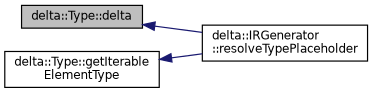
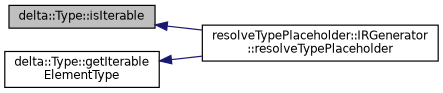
  digraph {
    rankdir=LR
    node [color=black fillcolor=white fontname=Helvetica fontsize=10 shape=record style=filled]
    edge [color=midnightblue dir=back fontname=Helvetica fontsize=10 labelfontname=Helvetica labelfontsize=10 style=solid]
-   n1 [fillcolor=grey75 fontcolor=black height=0.2 label="delta::Type::delta" width=0.4]
-   n2 [height=0.2 label="delta::IRGenerator\l::resolveTypePlaceholder" width=0.4]
+   n1 [fillcolor=grey75 fontcolor=black height=0.2 label="delta::Type::isIterable" width=0.4]
+   n2 [height=0.2 label="resolveTypePlaceholder::IRGenerator\l::resolveTypePlaceholder" width=0.4]
    n3 [height=0.2 label="delta::Type::getIterable\lElementType" width=0.4]
    n1 -> n2
    n3 -> n2
  }
